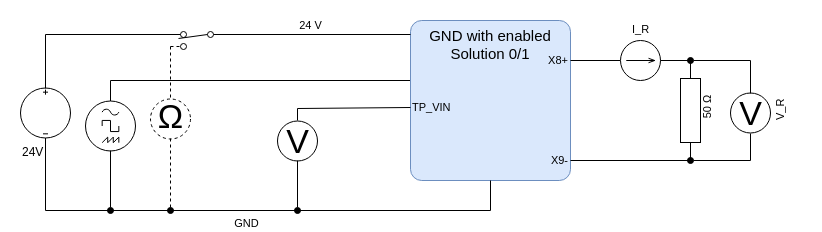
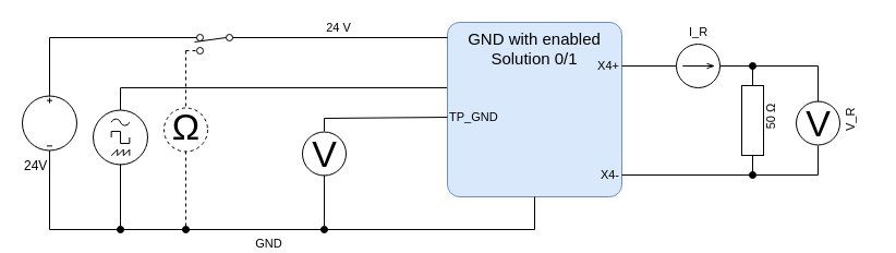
  <mxCell id="0" />
  <mxCell id="1" parent="0" />
  <mxCell id="2" style="edgeStyle=none;rounded=0;orthogonalLoop=1;jettySize=auto;html=1;exitX=0;exitY=0.375;exitDx=0;exitDy=0;exitPerimeter=0;endArrow=none;endFill=0;" edge="1" parent="1" source="3"><mxGeometry relative="1" as="geometry"><mxPoint x="110" y="80" as="targetPoint" /></mxGeometry></mxCell>
  <mxCell id="3" value="GND with enabled&lt;br&gt;Solution 0/1" style="rounded=1;whiteSpace=wrap;html=1;fillColor=#dae8fc;fontSize=15;strokeColor=#6c8ebf;verticalAlign=top;arcSize=7;" parent="1" vertex="1"><mxGeometry x="410" y="20" width="160" height="160" as="geometry" /></mxCell>
  <mxCell id="4" value="24V" style="pointerEvents=1;verticalLabelPosition=bottom;shadow=0;dashed=0;align=left;html=1;verticalAlign=top;shape=mxgraph.electrical.signal_sources.dc_source_3;" parent="1" vertex="1"><mxGeometry x="20" y="87.5" width="50" height="50" as="geometry" /></mxCell>
  <mxCell id="5" value="GND" style="endArrow=none;html=1;entryX=0.5;entryY=1;entryDx=0;entryDy=0;entryPerimeter=0;rounded=0;exitX=0.5;exitY=1;exitDx=0;exitDy=0;verticalAlign=top;" parent="1" source="3" target="4" edge="1"><mxGeometry width="50" height="50" relative="1" as="geometry"><mxPoint x="400" y="161" as="sourcePoint" /><mxPoint x="70" y="200" as="targetPoint" /><Array as="points"><mxPoint x="490" y="210" /><mxPoint x="45" y="210" /></Array></mxGeometry></mxCell>
- <mxCell id="6" value="TP_VIN" style="text;html=1;strokeColor=none;fillColor=none;align=left;verticalAlign=middle;whiteSpace=wrap;rounded=0;fontSize=11;" parent="1" vertex="1"><mxGeometry x="410" y="98" width="40" height="17" as="geometry" /></mxCell>
+ <mxCell id="6" value="TP_GND" style="text;html=1;strokeColor=none;fillColor=none;align=left;verticalAlign=middle;whiteSpace=wrap;rounded=0;fontSize=11;" parent="1" vertex="1"><mxGeometry x="410" y="98" width="40" height="17" as="geometry" /></mxCell>
  <mxCell id="7" value="" style="endArrow=none;html=1;fontSize=11;" parent="1" edge="1"><mxGeometry width="50" height="50" relative="1" as="geometry"><mxPoint x="570" y="60" as="sourcePoint" /><mxPoint x="620" y="60" as="targetPoint" /></mxGeometry></mxCell>
  <mxCell id="8" value="" style="pointerEvents=1;verticalLabelPosition=bottom;shadow=0;dashed=0;align=center;html=1;verticalAlign=top;shape=mxgraph.electrical.resistors.resistor_1;fontSize=11;direction=south;" parent="1" vertex="1"><mxGeometry x="680" y="60" width="20" height="100" as="geometry" /></mxCell>
  <mxCell id="9" value="" style="perimeter=ellipsePerimeter;verticalLabelPosition=bottom;shadow=0;dashed=0;align=center;html=1;verticalAlign=top;shape=mxgraph.electrical.instruments.galvanometer;fontSize=11;direction=south;" parent="1" vertex="1"><mxGeometry x="610" y="40" width="60" height="40" as="geometry" /></mxCell>
  <mxCell id="10" value="" style="endArrow=none;html=1;fontSize=11;" parent="1" edge="1"><mxGeometry width="50" height="50" relative="1" as="geometry"><mxPoint x="660" y="60" as="sourcePoint" /><mxPoint x="690" y="60" as="targetPoint" /></mxGeometry></mxCell>
  <mxCell id="11" value="" style="endArrow=none;html=1;fontSize=11;" parent="1" edge="1"><mxGeometry width="50" height="50" relative="1" as="geometry"><mxPoint x="570" y="160" as="sourcePoint" /><mxPoint x="690" y="160" as="targetPoint" /></mxGeometry></mxCell>
  <mxCell id="12" value="V" style="verticalLabelPosition=middle;shadow=0;dashed=0;align=center;html=1;verticalAlign=middle;strokeWidth=1;shape=ellipse;aspect=fixed;fontSize=34;" parent="1" vertex="1"><mxGeometry x="730" y="92.5" width="40" height="40" as="geometry" /></mxCell>
  <mxCell id="13" value="" style="endArrow=none;html=1;fontSize=11;startArrow=oval;startFill=1;" parent="1" edge="1"><mxGeometry width="50" height="50" relative="1" as="geometry"><mxPoint x="690" y="60" as="sourcePoint" /><mxPoint x="750" y="60" as="targetPoint" /></mxGeometry></mxCell>
  <mxCell id="14" value="" style="endArrow=none;html=1;fontSize=11;startArrow=oval;startFill=1;" parent="1" edge="1"><mxGeometry width="50" height="50" relative="1" as="geometry"><mxPoint x="690" y="160" as="sourcePoint" /><mxPoint x="750" y="160" as="targetPoint" /></mxGeometry></mxCell>
  <mxCell id="15" value="" style="endArrow=none;html=1;fontSize=11;startArrow=none;startFill=0;" parent="1" edge="1"><mxGeometry width="50" height="50" relative="1" as="geometry"><mxPoint x="750" y="133" as="sourcePoint" /><mxPoint x="750" y="160" as="targetPoint" /></mxGeometry></mxCell>
  <mxCell id="16" value="" style="endArrow=none;html=1;fontSize=11;startArrow=none;startFill=0;" parent="1" edge="1"><mxGeometry width="50" height="50" relative="1" as="geometry"><mxPoint x="750" y="60" as="sourcePoint" /><mxPoint x="750" y="93" as="targetPoint" /></mxGeometry></mxCell>
  <mxCell id="17" style="edgeStyle=none;rounded=0;orthogonalLoop=1;jettySize=auto;html=1;exitX=0.5;exitY=0;exitDx=0;exitDy=0;exitPerimeter=0;endArrow=none;endFill=0;" edge="1" parent="1" source="18"><mxGeometry relative="1" as="geometry"><mxPoint x="110" y="80" as="targetPoint" /></mxGeometry></mxCell>
  <mxCell id="18" value="" style="perimeter=ellipsePerimeter;verticalLabelPosition=bottom;shadow=0;dashed=0;align=center;html=1;verticalAlign=top;shape=mxgraph.electrical.instruments.signal_generator;fontSize=34;" parent="1" vertex="1"><mxGeometry x="85" y="100.5" width="50" height="50" as="geometry" /></mxCell>
  <mxCell id="19" value="" style="endArrow=oval;html=1;fontSize=11;startArrow=none;startFill=0;endFill=1;" parent="1" edge="1"><mxGeometry width="50" height="50" relative="1" as="geometry"><mxPoint x="110" y="150" as="sourcePoint" /><mxPoint x="110" y="210" as="targetPoint" /></mxGeometry></mxCell>
  <mxCell id="20" value="V_R" style="text;html=1;strokeColor=none;fillColor=none;align=left;verticalAlign=middle;whiteSpace=wrap;rounded=0;fontSize=11;direction=east;rotation=270;" parent="1" vertex="1"><mxGeometry x="760" y="93.5" width="40" height="17" as="geometry" /></mxCell>
  <mxCell id="21" value="50&amp;nbsp;&lt;span class=&quot;ILfuVd&quot;&gt;Ω&lt;/span&gt;" style="text;html=1;strokeColor=none;fillColor=none;align=center;verticalAlign=middle;whiteSpace=wrap;rounded=0;fontSize=11;direction=east;rotation=270;" parent="1" vertex="1"><mxGeometry x="681" y="98" width="50" height="17" as="geometry" /></mxCell>
  <mxCell id="22" value="I_R" style="text;html=1;strokeColor=none;fillColor=none;align=left;verticalAlign=middle;whiteSpace=wrap;rounded=0;fontSize=11;direction=east;rotation=0;" parent="1" vertex="1"><mxGeometry x="630" y="20" width="40" height="17" as="geometry" /></mxCell>
  <mxCell id="23" value="V" style="verticalLabelPosition=middle;shadow=0;dashed=0;align=center;html=1;verticalAlign=middle;strokeWidth=1;shape=ellipse;aspect=fixed;fontSize=34;" parent="1" vertex="1"><mxGeometry x="277" y="120.5" width="40" height="40" as="geometry" /></mxCell>
  <mxCell id="24" value="" style="endArrow=none;html=1;fontSize=34;" parent="1" edge="1"><mxGeometry width="50" height="50" relative="1" as="geometry"><mxPoint x="297" y="108" as="sourcePoint" /><mxPoint x="410" y="107" as="targetPoint" /></mxGeometry></mxCell>
  <mxCell id="25" value="" style="endArrow=none;html=1;fontSize=11;startArrow=none;startFill=0;endFill=0;" parent="1" edge="1"><mxGeometry width="50" height="50" relative="1" as="geometry"><mxPoint x="297" y="108" as="sourcePoint" /><mxPoint x="297" y="120" as="targetPoint" /></mxGeometry></mxCell>
  <mxCell id="26" value="" style="endArrow=oval;html=1;fontSize=11;startArrow=none;startFill=0;endFill=1;" parent="1" edge="1"><mxGeometry width="50" height="50" relative="1" as="geometry"><mxPoint x="297" y="160" as="sourcePoint" /><mxPoint x="297" y="210" as="targetPoint" /></mxGeometry></mxCell>
  <mxCell id="27" value="&lt;span class=&quot;ILfuVd&quot;&gt;Ω&lt;/span&gt;" style="verticalLabelPosition=middle;shadow=0;dashed=1;align=center;html=1;verticalAlign=bottom;strokeWidth=1;shape=ellipse;aspect=fixed;fontSize=34;" parent="1" vertex="1"><mxGeometry x="150" y="98.5" width="40" height="40" as="geometry" /></mxCell>
  <mxCell id="28" value="" style="endArrow=oval;html=1;fontSize=11;startArrow=none;startFill=0;endFill=1;dashed=1;" parent="1" edge="1"><mxGeometry width="50" height="50" relative="1" as="geometry"><mxPoint x="170" y="138" as="sourcePoint" /><mxPoint x="170" y="210" as="targetPoint" /></mxGeometry></mxCell>
  <mxCell id="29" value="" style="endArrow=none;html=1;fontSize=11;startArrow=none;startFill=0;endFill=0;" parent="1" edge="1"><mxGeometry width="50" height="50" relative="1" as="geometry"><mxPoint x="45" y="34" as="sourcePoint" /><mxPoint x="45" y="88" as="targetPoint" /></mxGeometry></mxCell>
- <mxCell id="30" value="X8+" style="text;html=1;strokeColor=none;fillColor=none;align=right;verticalAlign=middle;whiteSpace=wrap;rounded=0;fontSize=11;" parent="1" vertex="1"><mxGeometry x="530" y="51.5" width="40" height="17" as="geometry" /></mxCell>
- <mxCell id="31" value="X9-" style="text;html=1;strokeColor=none;fillColor=none;align=right;verticalAlign=middle;whiteSpace=wrap;rounded=0;fontSize=11;" parent="1" vertex="1"><mxGeometry x="530" y="151.5" width="40" height="17" as="geometry" /></mxCell>
+ <mxCell id="30" value="X4+" style="text;html=1;strokeColor=none;fillColor=none;align=right;verticalAlign=middle;whiteSpace=wrap;rounded=0;fontSize=11;" parent="1" vertex="1"><mxGeometry x="530" y="51.5" width="40" height="17" as="geometry" /></mxCell>
+ <mxCell id="31" value="X4-" style="text;html=1;strokeColor=none;fillColor=none;align=right;verticalAlign=middle;whiteSpace=wrap;rounded=0;fontSize=11;" parent="1" vertex="1"><mxGeometry x="530" y="151.5" width="40" height="17" as="geometry" /></mxCell>
  <mxCell id="32" value="" style="endArrow=none;html=1;fontSize=11;startArrow=none;startFill=0;endFill=0;dashed=1;" parent="1" edge="1"><mxGeometry width="50" height="50" relative="1" as="geometry"><mxPoint x="170" y="46" as="sourcePoint" /><mxPoint x="170" y="99" as="targetPoint" /></mxGeometry></mxCell>
  <mxCell id="33" value="24 V" style="endArrow=none;html=1;fontSize=11;startArrow=oval;startFill=0;verticalAlign=bottom;" parent="1" edge="1"><mxGeometry width="50" height="50" relative="1" as="geometry"><mxPoint x="210" y="34" as="sourcePoint" /><mxPoint x="410" y="34" as="targetPoint" /></mxGeometry></mxCell>
  <mxCell id="34" value="" style="endArrow=oval;html=1;fontSize=34;startArrow=none;startFill=0;endFill=0;" parent="1" edge="1"><mxGeometry width="50" height="50" relative="1" as="geometry"><mxPoint x="45" y="34" as="sourcePoint" /><mxPoint x="183" y="34" as="targetPoint" /></mxGeometry></mxCell>
  <mxCell id="35" value="" style="endArrow=oval;html=1;fontSize=34;startArrow=none;startFill=0;endFill=0;dashed=1;" parent="1" edge="1"><mxGeometry width="50" height="50" relative="1" as="geometry"><mxPoint x="170" y="46" as="sourcePoint" /><mxPoint x="183" y="46" as="targetPoint" /></mxGeometry></mxCell>
  <mxCell id="36" value="" style="endArrow=none;html=1;fontSize=34;" parent="1" edge="1"><mxGeometry width="50" height="50" relative="1" as="geometry"><mxPoint x="178" y="38" as="sourcePoint" /><mxPoint x="207" y="34" as="targetPoint" /></mxGeometry></mxCell>
